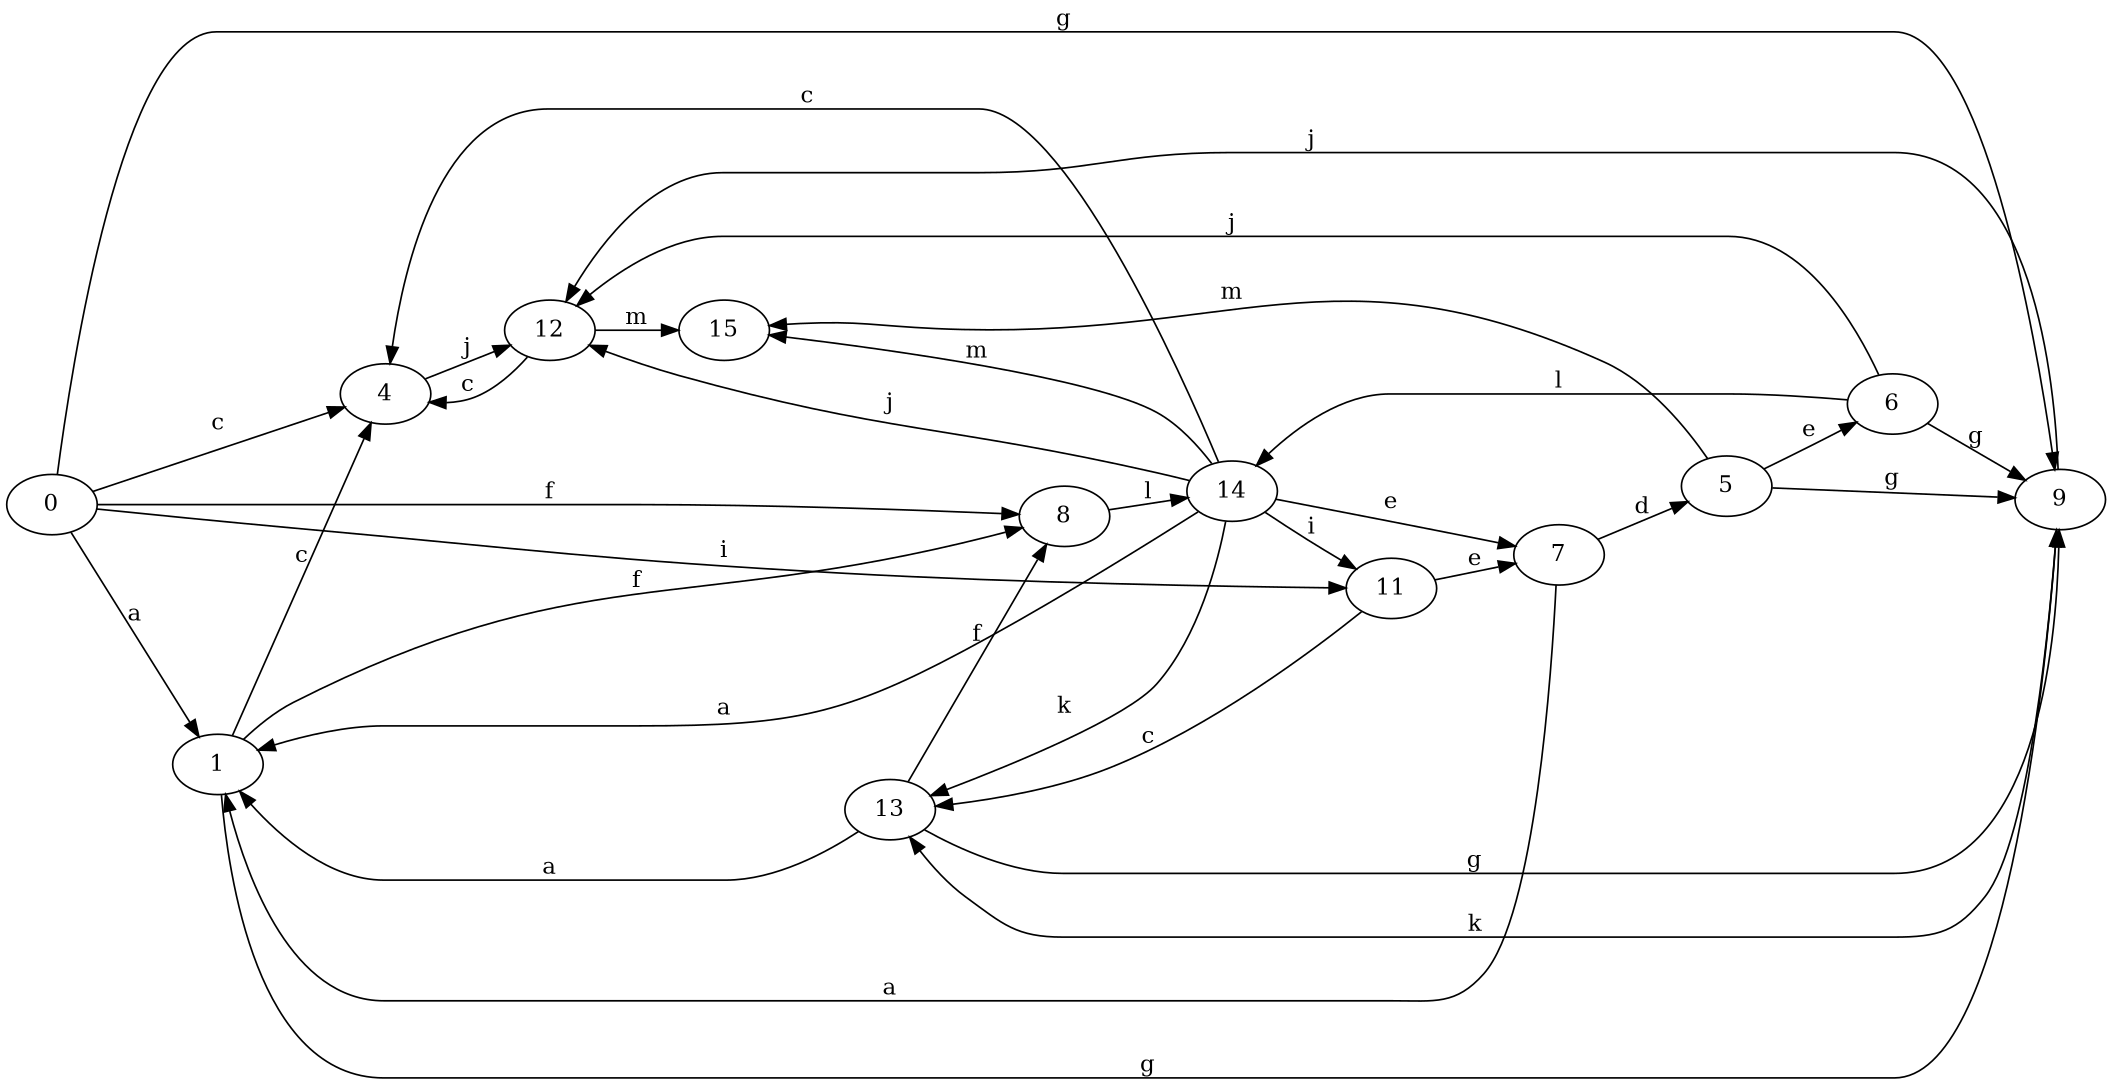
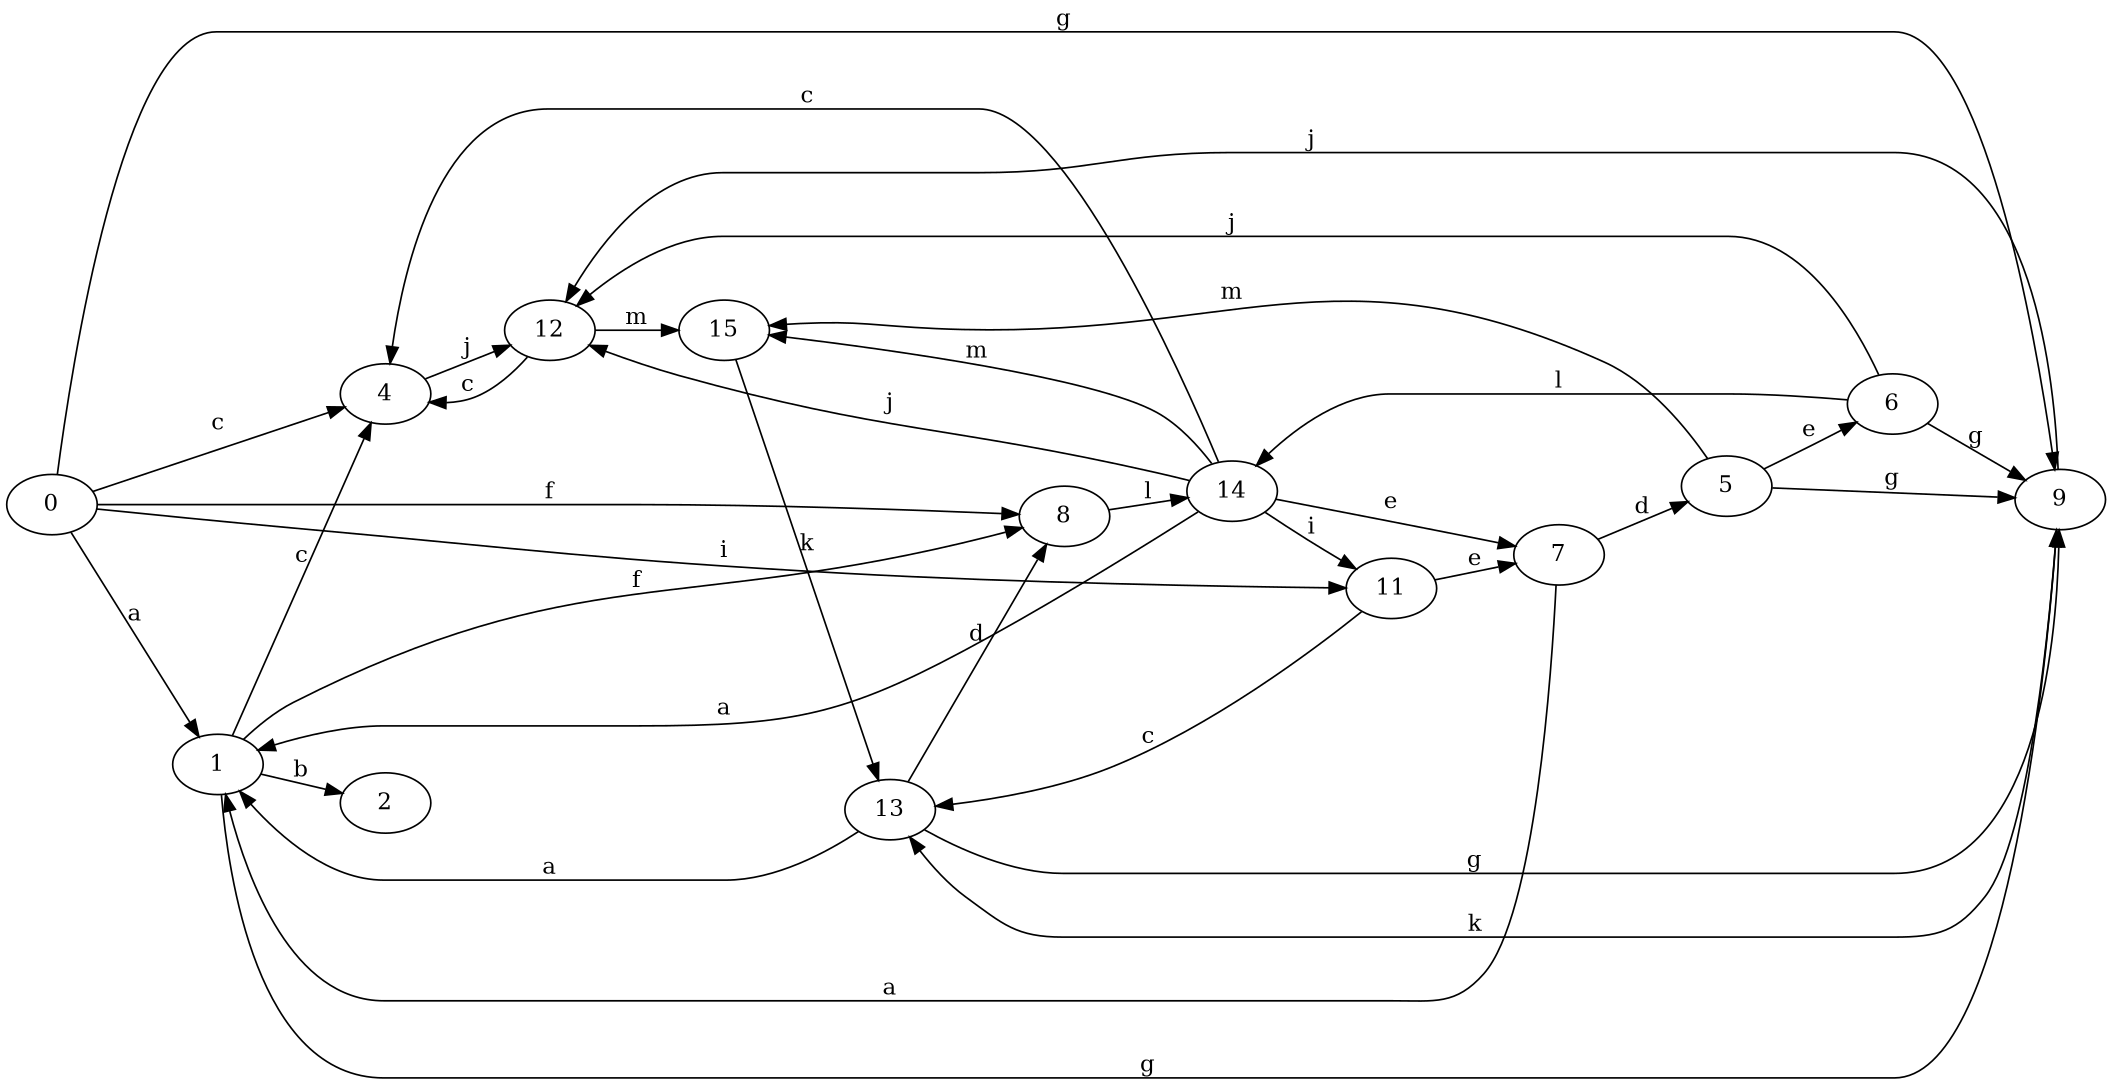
  strict digraph {
    rankdir=LR
    0
    1
    4
    8
    9
    11
+   2
    12
    14
    13
    7
    15
    5
    6
    0 -> 1 [label=a]
    0 -> 4 [label=c]
    0 -> 8 [label=f]
    0 -> 9 [label=g]
    0 -> 11 [label=i]
    1 -> 4 [label=c]
    1 -> 8 [label=f]
    1 -> 9 [label=g]
+   1 -> 2 [label=b]
    4 -> 12 [label=j]
    8 -> 14 [label=l]
    9 -> 12 [label=j]
    9 -> 13 [label=k]
    11 -> 13 [label=c]
    11 -> 7 [label=e]
    12 -> 4 [label=c]
    12 -> 15 [label=m]
    14 -> 1 [label=a]
    14 -> 4 [label=c]
    14 -> 11 [label=i]
    14 -> 12 [label=j]
    14 -> 7 [label=e]
    14 -> 15 [label=m]
    13 -> 1 [label=a]
-   13 -> 8 [label=f]
+   13 -> 8 [label=d]
    13 -> 9 [label=g]
    7 -> 1 [label=a]
    7 -> 5 [label=d]
-   14 -> 13 [label=k]
+   15 -> 13 [label=k]
    5 -> 9 [label=g]
    5 -> 15 [label=m]
    5 -> 6 [label=e]
    6 -> 9 [label=g]
    6 -> 12 [label=j]
    6 -> 14 [label=l]
  }
